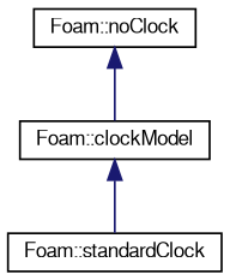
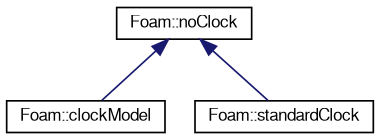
  digraph {
    rankdir=TB
    node [color=black fillcolor=white fontname=FreeSans fontsize=10 shape=record style=filled]
    edge [color=midnightblue dir=back fontname=FreeSans fontsize=10 labelfontname=FreeSans labelfontsize=10 style=solid]
    n1 [height=0.2 label="Foam::clockModel" width=0.4]
    n2 [height=0.2 label="Foam::standardClock" width=0.4]
    n3 [height=0.2 label="Foam::noClock" width=0.4]
-   n1 -> n2
+   n3 -> n2
    n3 -> n1
  }
